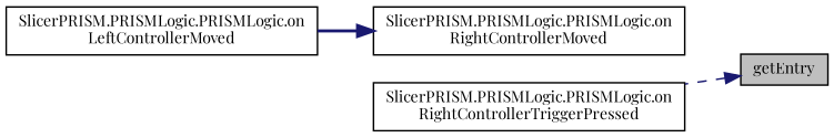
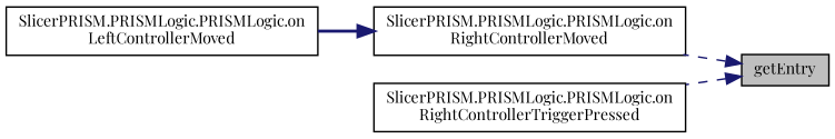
  digraph {
    fontname="Playfair Display"
    rankdir=RL
    node [color=black fontname="Playfair Display" fontsize=10 shape=record]
    edge [color=midnightblue dir=back fontname="Playfair Display" fontsize=10 labelfontname=Helvetica labelfontsize=10 style=dashed]
    n1 [fillcolor=grey75 fontcolor=black height=0.2 label=getEntry style=filled width=0.4]
    n2 [height=0.2 label="SlicerPRISM.PRISMLogic.PRISMLogic.on\lRightControllerMoved" width=0.4]
    n3 [height=0.2 label="SlicerPRISM.PRISMLogic.PRISMLogic.on\lRightControllerTriggerPressed" width=0.4]
    n4 [height=0.2 label="SlicerPRISM.PRISMLogic.PRISMLogic.on\lLeftControllerMoved" width=0.4]
+   n1 -> n2
    n1 -> n3
    n2 -> n4 [style=bold]
  }
